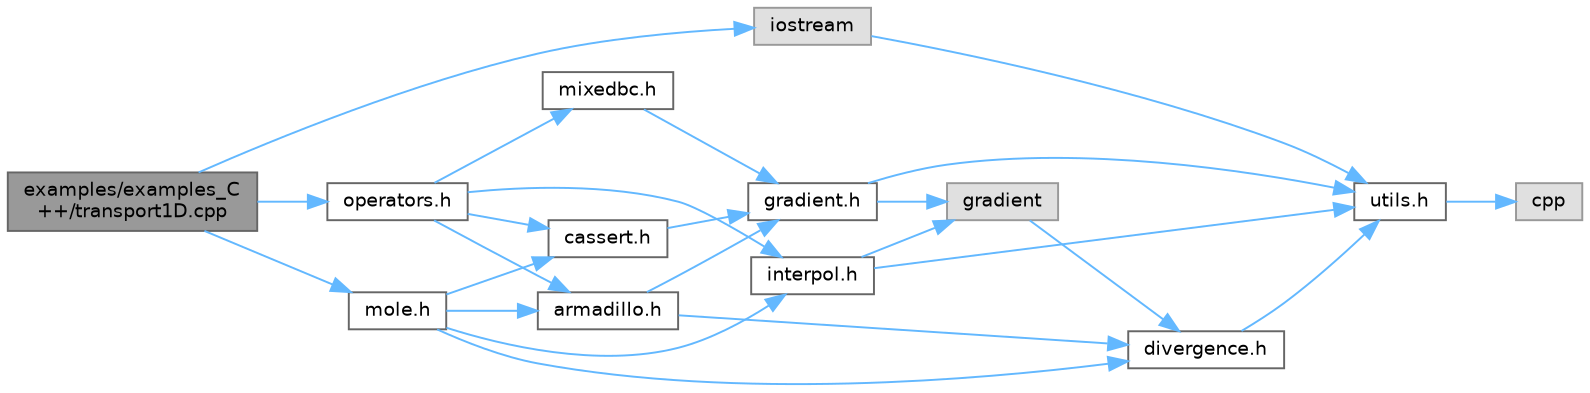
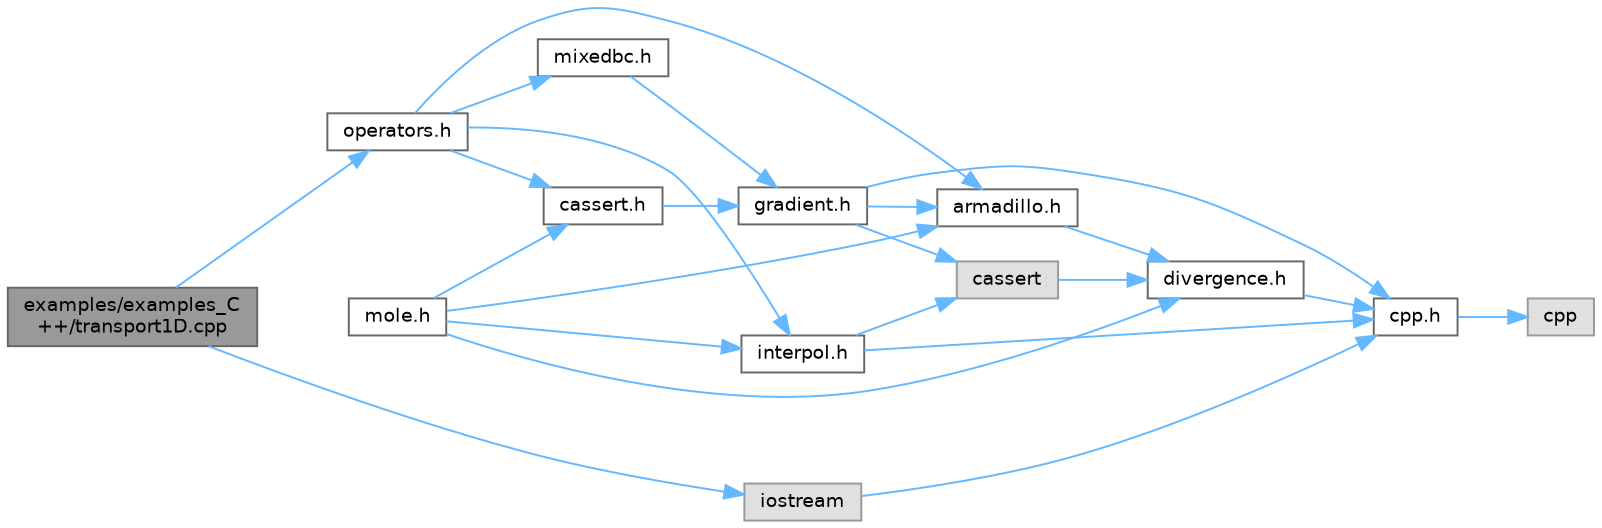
  digraph {
    rankdir=LR
    node [color=grey40 fillcolor=white fontname=Helvetica fontsize=10 shape=box style=filled]
    edge [color=steelblue1 fontname=Helvetica fontsize=10 labelfontname=Helvetica labelfontsize=10 style=solid]
    n1 [color=gray40 fillcolor=grey60 fontcolor=black height=0.2 label="examples/examples_C\l++/transport1D.cpp" width=0.4]
    n2 [height=0.2 label="mole.h" width=0.4]
    n3 [color=grey60 fillcolor="#E0E0E0" height=0.2 label=iostream width=0.4]
    n4 [height=0.2 label="operators.h" width=0.4]
    n5 [height=0.2 label="divergence.h" width=0.4]
    n6 [height=0.2 label="interpol.h" width=0.4]
    n7 [height=0.2 label="armadillo.h" width=0.4]
    n8 [height=0.2 label="cassert.h" width=0.4]
-   n9 [height=0.2 label="utils.h" width=0.4]
+   n9 [height=0.2 label="cpp.h" width=0.4]
    n10 [color=grey60 fillcolor="#E0E0E0" height=0.2 label=cpp width=0.4]
    n11 [height=0.2 label="gradient.h" width=0.4]
-   n12 [color=grey60 fillcolor="#E0E0E0" height=0.2 label=gradient width=0.4]
+   n12 [color=grey60 fillcolor="#E0E0E0" height=0.2 label=cassert width=0.4]
    n13 [height=0.2 label="mixedbc.h" width=0.4]
-   n1 -> n2
    n1 -> n3
    n1 -> n4
    n2 -> n5
    n2 -> n6
    n2 -> n7
    n2 -> n8
    n3 -> n9
    n4 -> n6
    n4 -> n7
    n4 -> n8
    n4 -> n13
    n5 -> n9
    n6 -> n9
    n6 -> n12
    n7 -> n5
-   n7 -> n11
+   n11 -> n7
    n8 -> n11
    n9 -> n10
    n11 -> n9
    n11 -> n12
    n12 -> n5
    n13 -> n11
  }
